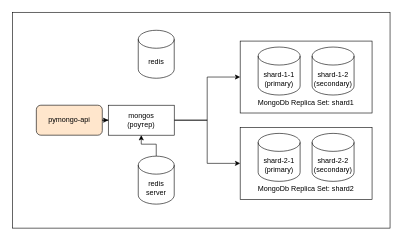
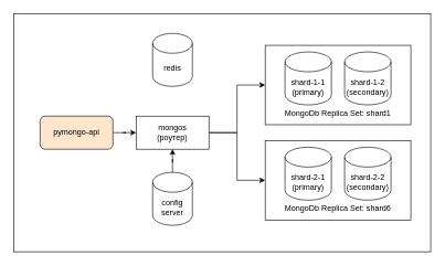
  <mxCell id="0" />
  <mxCell id="1" parent="0" />
  <mxCell id="2" value="" style="edgeStyle=orthogonalEdgeStyle;rounded=0;orthogonalLoop=1;jettySize=auto;html=1;" parent="1" source="3" target="6" edge="1"><mxGeometry relative="1" as="geometry" /></mxCell>
  <mxCell id="3" value="pymongo-api" style="rounded=1;whiteSpace=wrap;html=1;fillColor=#ffe6cc;" parent="1" vertex="1"><mxGeometry x="60" y="175" width="110" height="50" as="geometry" /></mxCell>
  <mxCell id="4" value="" style="edgeStyle=orthogonalEdgeStyle;rounded=0;orthogonalLoop=1;jettySize=auto;html=1;entryX=0;entryY=0.5;entryDx=0;entryDy=0;" parent="1" source="6" target="10" edge="1"><mxGeometry relative="1" as="geometry"><mxPoint x="340" y="140" as="targetPoint" /></mxGeometry></mxCell>
  <mxCell id="5" style="edgeStyle=orthogonalEdgeStyle;rounded=0;orthogonalLoop=1;jettySize=auto;html=1;exitX=1;exitY=0.5;exitDx=0;exitDy=0;entryX=0;entryY=0.5;entryDx=0;entryDy=0;" edge="1" parent="1" source="6" target="13"><mxGeometry relative="1" as="geometry" /></mxCell>
- <mxCell id="6" value="mongos&lt;br&gt;(роутер)" style="rounded=0;whiteSpace=wrap;html=1;" parent="1" vertex="1"><mxGeometry x="180" y="175" width="110" height="50" as="geometry" /></mxCell>
+ <mxCell id="6" value="mongos&lt;br&gt;(роутер)" style="rounded=0;whiteSpace=wrap;html=1;" parent="1" vertex="1"><mxGeometry x="205" y="175" width="110" height="50" as="geometry" /></mxCell>
  <mxCell id="7" value="" style="edgeStyle=orthogonalEdgeStyle;rounded=0;orthogonalLoop=1;jettySize=auto;html=1;" parent="1" source="8" target="6" edge="1"><mxGeometry relative="1" as="geometry" /></mxCell>
- <mxCell id="8" value="redis&lt;br&gt;server" style="shape=cylinder3;whiteSpace=wrap;html=1;boundedLbl=1;backgroundOutline=1;size=15;" parent="1" vertex="1"><mxGeometry x="230" y="260" width="60" height="80" as="geometry" /></mxCell>
+ <mxCell id="8" value="config&lt;br&gt;server" style="shape=cylinder3;whiteSpace=wrap;html=1;boundedLbl=1;backgroundOutline=1;size=15;" parent="1" vertex="1"><mxGeometry x="230" y="260" width="60" height="80" as="geometry" /></mxCell>
  <mxCell id="9" value="" style="rounded=0;whiteSpace=wrap;html=1;fillColor=none;" parent="1" vertex="1"><mxGeometry x="20" y="20" width="630" height="360" as="geometry" /></mxCell>
  <mxCell id="10" value="&lt;div&gt;&lt;br&gt;&lt;/div&gt;&lt;div&gt;&lt;br&gt;&lt;/div&gt;&lt;div&gt;&lt;br&gt;&lt;/div&gt;&lt;div&gt;&lt;br&gt;&lt;/div&gt;&lt;div style=&quot;text-align: left;&quot;&gt;&lt;span style=&quot;background-color: transparent; color: light-dark(rgb(0, 0, 0), rgb(255, 255, 255));&quot;&gt;&lt;br&gt;&lt;/span&gt;&lt;/div&gt;&lt;div style=&quot;text-align: left;&quot;&gt;&lt;span style=&quot;background-color: transparent; color: light-dark(rgb(0, 0, 0), rgb(255, 255, 255));&quot;&gt;&lt;br&gt;&lt;/span&gt;&lt;/div&gt;&lt;div style=&quot;text-align: left;&quot;&gt;&lt;span style=&quot;background-color: transparent; color: light-dark(rgb(0, 0, 0), rgb(255, 255, 255));&quot;&gt;MongoDb Replica Set: shard1&lt;/span&gt;&lt;/div&gt;" style="rounded=0;whiteSpace=wrap;html=1;fillColor=none;" parent="1" vertex="1"><mxGeometry x="400" y="68" width="220" height="120" as="geometry" /></mxCell>
  <mxCell id="11" value="shard-1-1&lt;br&gt;(primary)" style="shape=cylinder3;whiteSpace=wrap;html=1;boundedLbl=1;backgroundOutline=1;size=15;" parent="1" vertex="1"><mxGeometry x="430" y="78" width="70" height="80" as="geometry" /></mxCell>
  <mxCell id="12" value="shard-1-2&lt;br&gt;(secondary)" style="shape=cylinder3;whiteSpace=wrap;html=1;boundedLbl=1;backgroundOutline=1;size=15;" parent="1" vertex="1"><mxGeometry x="520" y="78" width="70" height="80" as="geometry" /></mxCell>
- <mxCell id="13" value="&lt;div&gt;&lt;br&gt;&lt;/div&gt;&lt;div&gt;&lt;br&gt;&lt;/div&gt;&lt;div&gt;&lt;br&gt;&lt;/div&gt;&lt;div&gt;&lt;br&gt;&lt;/div&gt;&lt;div style=&quot;text-align: left;&quot;&gt;&lt;span style=&quot;background-color: transparent; color: light-dark(rgb(0, 0, 0), rgb(255, 255, 255));&quot;&gt;&lt;br&gt;&lt;/span&gt;&lt;/div&gt;&lt;div style=&quot;text-align: left;&quot;&gt;&lt;span style=&quot;background-color: transparent; color: light-dark(rgb(0, 0, 0), rgb(255, 255, 255));&quot;&gt;&lt;br&gt;&lt;/span&gt;&lt;/div&gt;&lt;div style=&quot;text-align: left;&quot;&gt;&lt;span style=&quot;background-color: transparent; color: light-dark(rgb(0, 0, 0), rgb(255, 255, 255));&quot;&gt;MongoDb Replica Set: shard2&lt;/span&gt;&lt;/div&gt;" style="rounded=0;whiteSpace=wrap;html=1;fillColor=none;" parent="1" vertex="1"><mxGeometry x="400" y="212" width="220" height="120" as="geometry" /></mxCell>
+ <mxCell id="13" value="&lt;div&gt;&lt;br&gt;&lt;/div&gt;&lt;div&gt;&lt;br&gt;&lt;/div&gt;&lt;div&gt;&lt;br&gt;&lt;/div&gt;&lt;div&gt;&lt;br&gt;&lt;/div&gt;&lt;div style=&quot;text-align: left;&quot;&gt;&lt;span style=&quot;background-color: transparent; color: light-dark(rgb(0, 0, 0), rgb(255, 255, 255));&quot;&gt;&lt;br&gt;&lt;/span&gt;&lt;/div&gt;&lt;div style=&quot;text-align: left;&quot;&gt;&lt;span style=&quot;background-color: transparent; color: light-dark(rgb(0, 0, 0), rgb(255, 255, 255));&quot;&gt;&lt;br&gt;&lt;/span&gt;&lt;/div&gt;&lt;div style=&quot;text-align: left;&quot;&gt;&lt;span style=&quot;background-color: transparent; color: light-dark(rgb(0, 0, 0), rgb(255, 255, 255));&quot;&gt;MongoDb Replica Set: shard6&lt;/span&gt;&lt;/div&gt;" style="rounded=0;whiteSpace=wrap;html=1;fillColor=none;" parent="1" vertex="1"><mxGeometry x="400" y="212" width="220" height="120" as="geometry" /></mxCell>
  <mxCell id="14" value="shard-2-1&lt;br&gt;(primary)" style="shape=cylinder3;whiteSpace=wrap;html=1;boundedLbl=1;backgroundOutline=1;size=15;" parent="1" vertex="1"><mxGeometry x="430" y="222" width="70" height="80" as="geometry" /></mxCell>
  <mxCell id="15" value="shard-2-2&lt;br&gt;(secondary)" style="shape=cylinder3;whiteSpace=wrap;html=1;boundedLbl=1;backgroundOutline=1;size=15;" parent="1" vertex="1"><mxGeometry x="520" y="222" width="70" height="80" as="geometry" /></mxCell>
  <mxCell id="16" value="redis" style="shape=cylinder3;whiteSpace=wrap;html=1;boundedLbl=1;backgroundOutline=1;size=15;" vertex="1" parent="1"><mxGeometry x="230" y="50" width="60" height="80" as="geometry" /></mxCell>
